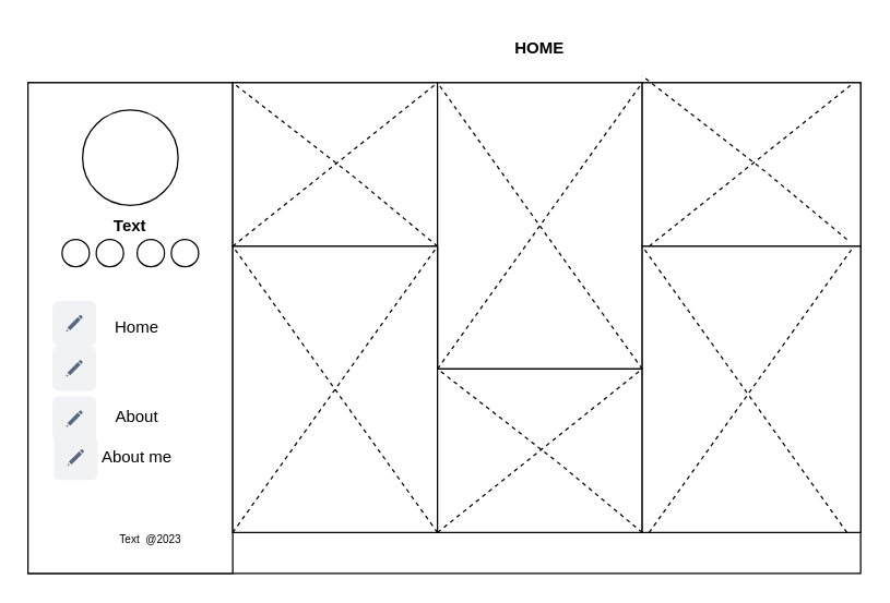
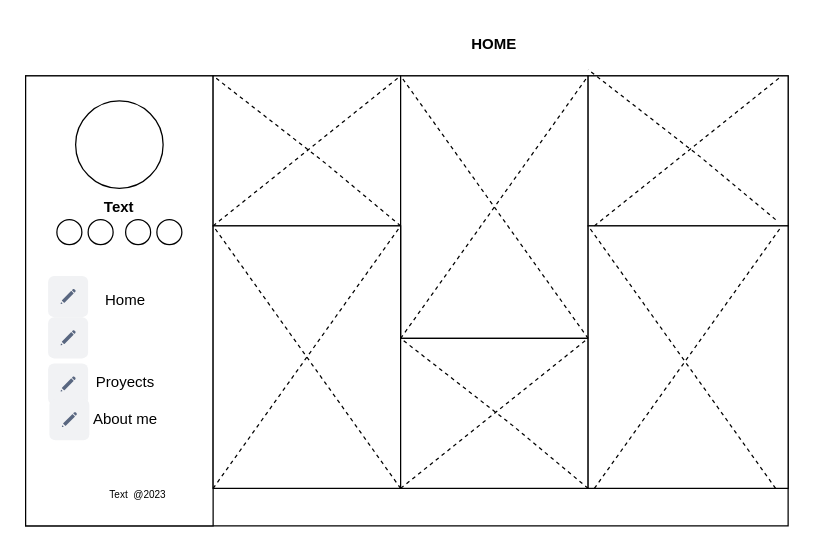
  <mxCell id="0" />
  <mxCell id="1" parent="0" />
  <mxCell id="2" value="" style="rounded=0;whiteSpace=wrap;html=1;" vertex="1" parent="1"><mxGeometry x="20" y="60" width="610" height="360" as="geometry" /></mxCell>
  <mxCell id="3" value="" style="rounded=0;whiteSpace=wrap;html=1;" vertex="1" parent="1"><mxGeometry x="20" y="60" width="150" height="360" as="geometry" /></mxCell>
  <mxCell id="4" value="" style="ellipse;whiteSpace=wrap;html=1;aspect=fixed;" vertex="1" parent="1"><mxGeometry x="60" y="80" width="70" height="70" as="geometry" /></mxCell>
  <mxCell id="5" value="Text" style="text;html=1;strokeColor=none;fillColor=none;align=center;verticalAlign=middle;whiteSpace=wrap;rounded=0;fontStyle=1" vertex="1" parent="1"><mxGeometry x="65" y="150" width="60" height="30" as="geometry" /></mxCell>
  <mxCell id="6" value="Text&amp;nbsp; @2023" style="text;html=1;strokeColor=none;fillColor=none;align=center;verticalAlign=middle;whiteSpace=wrap;rounded=0;fontSize=8;" vertex="1" parent="1"><mxGeometry x="80" y="380" width="60" height="30" as="geometry" /></mxCell>
  <mxCell id="7" value="Home" style="text;html=1;strokeColor=none;fillColor=none;align=center;verticalAlign=middle;whiteSpace=wrap;rounded=0;" vertex="1" parent="1"><mxGeometry x="70" y="225" width="60" height="30" as="geometry" /></mxCell>
- <mxCell id="8" value="About" style="text;html=1;strokeColor=none;fillColor=none;align=center;verticalAlign=middle;whiteSpace=wrap;rounded=0;" vertex="1" parent="1"><mxGeometry x="70" y="290" width="60" height="30" as="geometry" /></mxCell>
+ <mxCell id="8" value="Proyects" style="text;html=1;strokeColor=none;fillColor=none;align=center;verticalAlign=middle;whiteSpace=wrap;rounded=0;" vertex="1" parent="1"><mxGeometry x="70" y="290" width="60" height="30" as="geometry" /></mxCell>
  <mxCell id="9" value="About me" style="text;html=1;strokeColor=none;fillColor=none;align=center;verticalAlign=middle;whiteSpace=wrap;rounded=0;" vertex="1" parent="1"><mxGeometry x="70" y="320" width="60" height="30" as="geometry" /></mxCell>
  <mxCell id="10" value="" style="rounded=0;whiteSpace=wrap;html=1;" vertex="1" parent="1"><mxGeometry x="170" y="60" width="150" height="120" as="geometry" /></mxCell>
  <mxCell id="11" value="" style="rounded=0;whiteSpace=wrap;html=1;" vertex="1" parent="1"><mxGeometry x="320" y="60" width="150" height="210" as="geometry" /></mxCell>
  <mxCell id="12" value="" style="rounded=0;whiteSpace=wrap;html=1;" vertex="1" parent="1"><mxGeometry x="470" y="60" width="160" height="120" as="geometry" /></mxCell>
  <mxCell id="13" value="" style="rounded=0;whiteSpace=wrap;html=1;" vertex="1" parent="1"><mxGeometry x="170" y="180" width="150" height="210" as="geometry" /></mxCell>
  <mxCell id="14" value="" style="rounded=0;whiteSpace=wrap;html=1;" vertex="1" parent="1"><mxGeometry x="320" y="270" width="150" height="120" as="geometry" /></mxCell>
  <mxCell id="15" value="" style="rounded=0;whiteSpace=wrap;html=1;" vertex="1" parent="1"><mxGeometry x="470" y="180" width="160" height="210" as="geometry" /></mxCell>
  <mxCell id="16" value="" style="endArrow=none;dashed=1;html=1;rounded=0;exitX=0;exitY=1;exitDx=0;exitDy=0;entryX=1;entryY=0;entryDx=0;entryDy=0;" edge="1" parent="1" source="10" target="10"><mxGeometry width="50" height="50" relative="1" as="geometry"><mxPoint x="210" y="150" as="sourcePoint" /><mxPoint x="260" y="100" as="targetPoint" /></mxGeometry></mxCell>
  <mxCell id="17" value="" style="endArrow=none;dashed=1;html=1;rounded=0;exitX=1;exitY=1;exitDx=0;exitDy=0;entryX=0;entryY=0;entryDx=0;entryDy=0;" edge="1" parent="1" source="10" target="10"><mxGeometry width="50" height="50" relative="1" as="geometry"><mxPoint x="180" y="190" as="sourcePoint" /><mxPoint x="330" y="70" as="targetPoint" /><Array as="points"><mxPoint x="260" y="130" /></Array></mxGeometry></mxCell>
  <mxCell id="18" value="" style="endArrow=none;dashed=1;html=1;rounded=0;exitX=1;exitY=1;exitDx=0;exitDy=0;entryX=0;entryY=0;entryDx=0;entryDy=0;" edge="1" parent="1"><mxGeometry width="50" height="50" relative="1" as="geometry"><mxPoint x="470" y="390" as="sourcePoint" /><mxPoint x="320" y="270" as="targetPoint" /><Array as="points"><mxPoint x="410" y="340" /></Array></mxGeometry></mxCell>
  <mxCell id="19" value="" style="endArrow=none;dashed=1;html=1;rounded=0;exitX=0;exitY=1;exitDx=0;exitDy=0;entryX=1;entryY=0;entryDx=0;entryDy=0;" edge="1" parent="1"><mxGeometry width="50" height="50" relative="1" as="geometry"><mxPoint x="320" y="390" as="sourcePoint" /><mxPoint x="470" y="270" as="targetPoint" /></mxGeometry></mxCell>
  <mxCell id="20" value="" style="endArrow=none;dashed=1;html=1;rounded=0;exitX=0;exitY=1;exitDx=0;exitDy=0;entryX=1;entryY=0;entryDx=0;entryDy=0;" edge="1" parent="1"><mxGeometry width="50" height="50" relative="1" as="geometry"><mxPoint x="475" y="180" as="sourcePoint" /><mxPoint x="625" y="60" as="targetPoint" /></mxGeometry></mxCell>
  <mxCell id="21" value="" style="endArrow=none;dashed=1;html=1;rounded=0;exitX=1;exitY=1;exitDx=0;exitDy=0;entryX=0;entryY=0;entryDx=0;entryDy=0;" edge="1" parent="1"><mxGeometry width="50" height="50" relative="1" as="geometry"><mxPoint x="620" y="175" as="sourcePoint" /><mxPoint x="470" y="55" as="targetPoint" /><Array as="points"><mxPoint x="560" y="125" /></Array></mxGeometry></mxCell>
  <mxCell id="22" value="" style="endArrow=none;dashed=1;html=1;rounded=0;exitX=1;exitY=1;exitDx=0;exitDy=0;entryX=0;entryY=0;entryDx=0;entryDy=0;" edge="1" parent="1" source="11"><mxGeometry width="50" height="50" relative="1" as="geometry"><mxPoint x="470" y="180" as="sourcePoint" /><mxPoint x="320" y="60" as="targetPoint" /><Array as="points" /></mxGeometry></mxCell>
  <mxCell id="23" value="" style="endArrow=none;dashed=1;html=1;rounded=0;exitX=0;exitY=0;exitDx=0;exitDy=0;entryX=1;entryY=0;entryDx=0;entryDy=0;" edge="1" parent="1" source="14" target="11"><mxGeometry width="50" height="50" relative="1" as="geometry"><mxPoint x="490" y="345" as="sourcePoint" /><mxPoint x="340" y="135" as="targetPoint" /><Array as="points" /></mxGeometry></mxCell>
  <mxCell id="24" value="" style="endArrow=none;dashed=1;html=1;rounded=0;exitX=0;exitY=0;exitDx=0;exitDy=0;entryX=1;entryY=0;entryDx=0;entryDy=0;" edge="1" parent="1"><mxGeometry width="50" height="50" relative="1" as="geometry"><mxPoint x="475" y="390" as="sourcePoint" /><mxPoint x="625" y="180" as="targetPoint" /><Array as="points" /></mxGeometry></mxCell>
  <mxCell id="25" value="" style="endArrow=none;dashed=1;html=1;rounded=0;exitX=1;exitY=1;exitDx=0;exitDy=0;entryX=0;entryY=0;entryDx=0;entryDy=0;" edge="1" parent="1"><mxGeometry width="50" height="50" relative="1" as="geometry"><mxPoint x="620" y="390" as="sourcePoint" /><mxPoint x="470" y="180" as="targetPoint" /><Array as="points" /></mxGeometry></mxCell>
  <mxCell id="26" value="" style="endArrow=none;dashed=1;html=1;rounded=0;exitX=1;exitY=1;exitDx=0;exitDy=0;entryX=0;entryY=0;entryDx=0;entryDy=0;" edge="1" parent="1"><mxGeometry width="50" height="50" relative="1" as="geometry"><mxPoint x="320" y="390" as="sourcePoint" /><mxPoint x="170" y="180" as="targetPoint" /><Array as="points" /></mxGeometry></mxCell>
  <mxCell id="27" value="" style="endArrow=none;dashed=1;html=1;rounded=0;exitX=0;exitY=0;exitDx=0;exitDy=0;entryX=1;entryY=0;entryDx=0;entryDy=0;" edge="1" parent="1"><mxGeometry width="50" height="50" relative="1" as="geometry"><mxPoint x="170" y="390" as="sourcePoint" /><mxPoint x="320" y="180" as="targetPoint" /><Array as="points" /></mxGeometry></mxCell>
  <mxCell id="28" value="HOME" style="text;html=1;strokeColor=none;fillColor=none;align=center;verticalAlign=middle;whiteSpace=wrap;rounded=0;fontStyle=1" vertex="1" parent="1"><mxGeometry x="365" width="60" height="30" as="geometry" y="20" /></mxCell>
  <mxCell id="29" value="" style="ellipse;whiteSpace=wrap;html=1;aspect=fixed;fontSize=13;" vertex="1" parent="1"><mxGeometry x="45" y="175" width="20" height="20" as="geometry" /></mxCell>
  <mxCell id="30" value="" style="ellipse;whiteSpace=wrap;html=1;aspect=fixed;fontSize=13;" vertex="1" parent="1"><mxGeometry x="70" y="175" width="20" height="20" as="geometry" /></mxCell>
  <mxCell id="31" value="" style="ellipse;whiteSpace=wrap;html=1;aspect=fixed;fontSize=13;" vertex="1" parent="1"><mxGeometry x="125" y="175" width="20" height="20" as="geometry" /></mxCell>
  <mxCell id="32" value="" style="ellipse;whiteSpace=wrap;html=1;aspect=fixed;fontSize=13;" vertex="1" parent="1"><mxGeometry x="100" y="175" width="20" height="20" as="geometry" /></mxCell>
  <mxCell id="33" value="" style="rounded=1;align=left;fillColor=#F1F2F4;strokeColor=none;html=1;fontColor=#596780;fontSize=12;spacingLeft=26;" vertex="1" parent="1"><mxGeometry x="38" y="220" width="32" height="33" as="geometry" /></mxCell>
  <mxCell id="34" value="" style="shape=mxgraph.mscae.intune.subscription_portal;fillColor=#596780;strokeColor=none;fontColor=#ffffff;labelPosition=right;verticalLabelPosition=middle;align=left;verticalAlign=middle;html=1;spacingLeft=5" vertex="1" parent="33"><mxGeometry y="0.5" width="12" height="12" relative="1" as="geometry"><mxPoint x="10" y="-6" as="offset" /></mxGeometry></mxCell>
  <mxCell id="35" value="" style="rounded=1;align=left;fillColor=#F1F2F4;strokeColor=none;html=1;fontColor=#596780;fontSize=12;spacingLeft=26;" vertex="1" parent="1"><mxGeometry x="38" y="253" width="32" height="33" as="geometry" /></mxCell>
  <mxCell id="36" value="" style="shape=mxgraph.mscae.intune.subscription_portal;fillColor=#596780;strokeColor=none;fontColor=#ffffff;labelPosition=right;verticalLabelPosition=middle;align=left;verticalAlign=middle;html=1;spacingLeft=5" vertex="1" parent="35"><mxGeometry y="0.5" width="12" height="12" relative="1" as="geometry"><mxPoint x="10" y="-6" as="offset" /></mxGeometry></mxCell>
  <mxCell id="37" value="" style="rounded=1;align=left;fillColor=#F1F2F4;strokeColor=none;html=1;fontColor=#596780;fontSize=12;spacingLeft=26;" vertex="1" parent="1"><mxGeometry x="38" y="290" width="32" height="33" as="geometry" /></mxCell>
  <mxCell id="38" value="" style="shape=mxgraph.mscae.intune.subscription_portal;fillColor=#596780;strokeColor=none;fontColor=#ffffff;labelPosition=right;verticalLabelPosition=middle;align=left;verticalAlign=middle;html=1;spacingLeft=5" vertex="1" parent="37"><mxGeometry y="0.5" width="12" height="12" relative="1" as="geometry"><mxPoint x="10" y="-6" as="offset" /></mxGeometry></mxCell>
  <mxCell id="39" value="" style="rounded=1;align=left;fillColor=#F1F2F4;strokeColor=none;html=1;fontColor=#596780;fontSize=12;spacingLeft=26;" vertex="1" parent="1"><mxGeometry x="39" y="318.5" width="32" height="33" as="geometry" /></mxCell>
  <mxCell id="40" value="" style="shape=mxgraph.mscae.intune.subscription_portal;fillColor=#596780;strokeColor=none;fontColor=#ffffff;labelPosition=right;verticalLabelPosition=middle;align=left;verticalAlign=middle;html=1;spacingLeft=5" vertex="1" parent="39"><mxGeometry y="0.5" width="12" height="12" relative="1" as="geometry"><mxPoint x="10" y="-6" as="offset" /></mxGeometry></mxCell>
